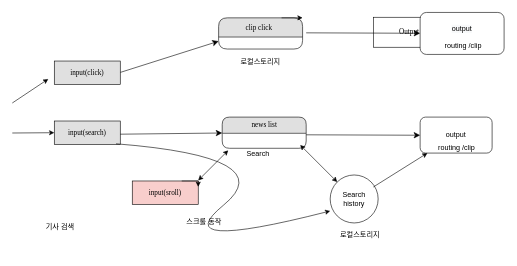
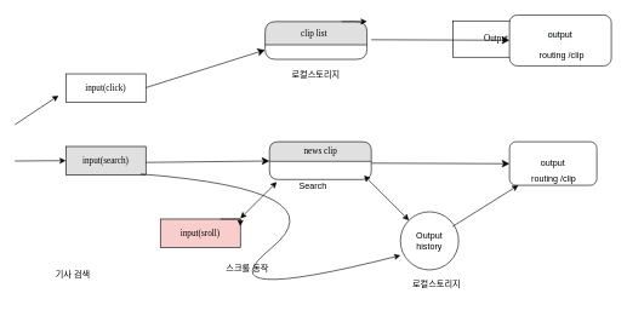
  <mxCell id="0" />
  <mxCell id="1" parent="0" />
  <mxCell id="2" value="Output" style="whiteSpace=wrap;html=1;rounded=0;shadow=0;comic=0;labelBackgroundColor=none;strokeWidth=1;fontFamily=Verdana;fontSize=12;align=center;" parent="1" vertex="1"><mxGeometry x="622" y="28" width="120" height="50" as="geometry" /></mxCell>
  <mxCell id="3" style="edgeStyle=none;html=1;labelBackgroundColor=none;startFill=0;startSize=8;endFill=1;endSize=8;fontFamily=Verdana;fontSize=12;entryX=0;entryY=0.75;entryDx=0;entryDy=0;" parent="1" target="6" edge="1"><mxGeometry relative="1" as="geometry"><mxPoint x="200" y="120.002" as="sourcePoint" /><mxPoint x="340" y="120.521" as="targetPoint" /></mxGeometry></mxCell>
- <mxCell id="4" value="input(click)" style="whiteSpace=wrap;html=1;rounded=0;shadow=0;comic=0;labelBackgroundColor=none;strokeWidth=1;fontFamily=Verdana;fontSize=12;align=center;fillColor=#e0e0e0;" parent="1" vertex="1"><mxGeometry x="90" y="101" width="110" height="39" as="geometry" /></mxCell>
+ <mxCell id="4" value="input(click)" style="whiteSpace=wrap;html=1;rounded=0;shadow=0;comic=0;labelBackgroundColor=none;strokeWidth=1;fontFamily=Verdana;fontSize=12;align=center;" parent="1" vertex="1"><mxGeometry x="90" y="101" width="110" height="39" as="geometry" /></mxCell>
  <mxCell id="5" style="edgeStyle=none;html=1;labelBackgroundColor=none;startFill=0;startSize=8;endFill=1;endSize=8;fontFamily=Verdana;fontSize=12;" parent="1" target="14" edge="1"><mxGeometry relative="1" as="geometry"><mxPoint x="510" y="54" as="sourcePoint" /><mxPoint x="610" y="61" as="targetPoint" /></mxGeometry></mxCell>
- <mxCell id="6" value="clip click&amp;nbsp;&amp;nbsp;" style="swimlane;html=1;fontStyle=0;childLayout=stackLayout;horizontal=1;startSize=32;fillColor=#e0e0e0;horizontalStack=0;resizeParent=1;resizeLast=0;collapsible=1;marginBottom=0;swimlaneFillColor=#ffffff;align=center;rounded=1;shadow=0;comic=0;labelBackgroundColor=none;strokeWidth=1;fontFamily=Verdana;fontSize=12" parent="1" vertex="1"><mxGeometry x="364" y="29" width="140" height="52" as="geometry" /></mxCell>
+ <mxCell id="6" value="clip list&amp;nbsp;&amp;nbsp;" style="swimlane;html=1;fontStyle=0;childLayout=stackLayout;horizontal=1;startSize=32;fillColor=#e0e0e0;horizontalStack=0;resizeParent=1;resizeLast=0;collapsible=1;marginBottom=0;swimlaneFillColor=#ffffff;align=center;rounded=1;shadow=0;comic=0;labelBackgroundColor=none;strokeWidth=1;fontFamily=Verdana;fontSize=12" parent="1" vertex="1"><mxGeometry x="364" y="29" width="140" height="52" as="geometry" /></mxCell>
  <mxCell id="7" style="edgeStyle=orthogonalEdgeStyle;rounded=0;orthogonalLoop=1;jettySize=auto;html=1;exitX=0.75;exitY=0;exitDx=0;exitDy=0;entryX=1;entryY=0;entryDx=0;entryDy=0;" edge="1" parent="1" source="6" target="6"><mxGeometry relative="1" as="geometry" /></mxCell>
  <mxCell id="8" value="input(search)" style="whiteSpace=wrap;html=1;rounded=0;shadow=0;comic=0;labelBackgroundColor=none;strokeWidth=1;fontFamily=Verdana;fontSize=12;align=center;fillColor=#e0e0e0;" vertex="1" parent="1"><mxGeometry x="90" y="201" width="110" height="39" as="geometry" /></mxCell>
  <mxCell id="9" value="" style="endArrow=classic;html=1;rounded=0;entryX=0;entryY=0.5;entryDx=0;entryDy=0;" edge="1" parent="1" target="8"><mxGeometry width="50" height="50" relative="1" as="geometry"><mxPoint x="20" y="221" as="sourcePoint" /><mxPoint x="50" y="281" as="targetPoint" /></mxGeometry></mxCell>
  <mxCell id="10" value="" style="endArrow=classic;html=1;rounded=0;" edge="1" parent="1"><mxGeometry width="50" height="50" relative="1" as="geometry"><mxPoint x="20" y="171" as="sourcePoint" /><mxPoint x="80" y="131" as="targetPoint" /></mxGeometry></mxCell>
  <mxCell id="11" style="edgeStyle=none;html=1;labelBackgroundColor=none;startFill=0;startSize=8;endFill=1;endSize=8;fontFamily=Verdana;fontSize=12;" edge="1" parent="1"><mxGeometry relative="1" as="geometry"><mxPoint x="200" y="223.002" as="sourcePoint" /><mxPoint x="370" y="221" as="targetPoint" /></mxGeometry></mxCell>
- <mxCell id="12" value="news list" style="swimlane;html=1;fontStyle=0;childLayout=stackLayout;horizontal=1;startSize=27;fillColor=#e0e0e0;horizontalStack=0;resizeParent=1;resizeLast=0;collapsible=1;marginBottom=0;swimlaneFillColor=#ffffff;align=center;rounded=1;shadow=0;comic=0;labelBackgroundColor=none;strokeWidth=1;fontFamily=Verdana;fontSize=12" vertex="1" parent="1"><mxGeometry x="370" y="194.5" width="140" height="52" as="geometry" /></mxCell>
+ <mxCell id="12" value="news clip" style="swimlane;html=1;fontStyle=0;childLayout=stackLayout;horizontal=1;startSize=27;fillColor=#e0e0e0;horizontalStack=0;resizeParent=1;resizeLast=0;collapsible=1;marginBottom=0;swimlaneFillColor=#ffffff;align=center;rounded=1;shadow=0;comic=0;labelBackgroundColor=none;strokeWidth=1;fontFamily=Verdana;fontSize=12" vertex="1" parent="1"><mxGeometry x="370" y="194.5" width="140" height="52" as="geometry" /></mxCell>
  <mxCell id="13" value="output" style="rounded=1;whiteSpace=wrap;html=1;" vertex="1" parent="1"><mxGeometry x="700" y="194.5" width="120" height="60" as="geometry" /></mxCell>
  <mxCell id="14" value="&#10;&lt;span style=&quot;color: rgb(0, 0, 0); font-family: Helvetica; font-size: 12px; font-style: normal; font-variant-ligatures: normal; font-variant-caps: normal; font-weight: 400; letter-spacing: normal; orphans: 2; text-align: center; text-indent: 0px; text-transform: none; widows: 2; word-spacing: 0px; -webkit-text-stroke-width: 0px; background-color: rgb(248, 249, 250); text-decoration-thickness: initial; text-decoration-style: initial; text-decoration-color: initial; float: none; display: inline !important;&quot;&gt;output&lt;/span&gt;&#10;&#10;" style="whiteSpace=wrap;html=1;rounded=1;" vertex="1" parent="1"><mxGeometry x="700" y="20" width="140" height="70" as="geometry" /></mxCell>
  <mxCell id="15" style="edgeStyle=none;html=1;labelBackgroundColor=none;startFill=0;startSize=8;endFill=1;endSize=8;fontFamily=Verdana;fontSize=12;" edge="1" parent="1"><mxGeometry relative="1" as="geometry"><mxPoint x="510" y="224" as="sourcePoint" /><mxPoint x="700" y="224.731" as="targetPoint" /></mxGeometry></mxCell>
  <mxCell id="16" value="기사 검색" style="text;html=1;strokeColor=none;fillColor=none;align=center;verticalAlign=middle;whiteSpace=wrap;rounded=0;" vertex="1" parent="1"><mxGeometry x="50" y="364.5" width="100" height="26.5" as="geometry" /></mxCell>
  <mxCell id="17" value="input(sroll)" style="whiteSpace=wrap;html=1;rounded=0;shadow=0;comic=0;labelBackgroundColor=none;strokeWidth=1;fontFamily=Verdana;fontSize=12;align=center;fillColor=#f8cecc;" vertex="1" parent="1"><mxGeometry x="220" y="301" width="110" height="39" as="geometry" /></mxCell>
  <mxCell id="18" value="스크롤 동작" style="text;html=1;strokeColor=none;fillColor=none;align=center;verticalAlign=middle;whiteSpace=wrap;rounded=0;" vertex="1" parent="1"><mxGeometry x="290" y="356" width="100" height="26.5" as="geometry" /></mxCell>
  <mxCell id="19" style="edgeStyle=orthogonalEdgeStyle;rounded=0;orthogonalLoop=1;jettySize=auto;html=1;exitX=0.75;exitY=0;exitDx=0;exitDy=0;entryX=1;entryY=0.25;entryDx=0;entryDy=0;" edge="1" parent="1" source="17" target="17"><mxGeometry relative="1" as="geometry" /></mxCell>
  <mxCell id="20" value="" style="endArrow=classic;startArrow=classic;html=1;rounded=0;" edge="1" parent="1"><mxGeometry width="50" height="50" relative="1" as="geometry"><mxPoint x="330" y="300" as="sourcePoint" /><mxPoint x="380" y="250" as="targetPoint" /></mxGeometry></mxCell>
  <mxCell id="21" value="" style="ellipse;whiteSpace=wrap;html=1;aspect=fixed;rounded=1;" vertex="1" parent="1"><mxGeometry x="550" y="291" width="80" height="80" as="geometry" /></mxCell>
  <mxCell id="22" value="" style="endArrow=classic;html=1;rounded=0;" edge="1" parent="1" target="13"><mxGeometry width="50" height="50" relative="1" as="geometry"><mxPoint x="622" y="311" as="sourcePoint" /><mxPoint x="672" y="261" as="targetPoint" /></mxGeometry></mxCell>
- <mxCell id="23" value="Search history" style="text;html=1;strokeColor=none;fillColor=none;align=center;verticalAlign=middle;whiteSpace=wrap;rounded=0;" vertex="1" parent="1"><mxGeometry x="560" y="316" width="60" height="30" as="geometry" /></mxCell>
+ <mxCell id="23" value="Output history" style="text;html=1;strokeColor=none;fillColor=none;align=center;verticalAlign=middle;whiteSpace=wrap;rounded=0;" vertex="1" parent="1"><mxGeometry x="560" y="316" width="60" height="30" as="geometry" /></mxCell>
  <mxCell id="24" value="" style="endArrow=classic;startArrow=classic;html=1;rounded=0;" edge="1" parent="1" target="21"><mxGeometry width="50" height="50" relative="1" as="geometry"><mxPoint x="500" y="241" as="sourcePoint" /><mxPoint x="540" y="254.5" as="targetPoint" /></mxGeometry></mxCell>
  <mxCell id="25" value="" style="curved=1;endArrow=classic;html=1;rounded=0;entryX=0;entryY=0.75;entryDx=0;entryDy=0;entryPerimeter=0;exitX=0.936;exitY=0.974;exitDx=0;exitDy=0;exitPerimeter=0;" edge="1" parent="1" source="8" target="21"><mxGeometry width="50" height="50" relative="1" as="geometry"><mxPoint x="275" y="471" as="sourcePoint" /><mxPoint x="325" y="421" as="targetPoint" /><Array as="points"><mxPoint x="470" y="261" /><mxPoint x="275" y="421" /></Array></mxGeometry></mxCell>
  <mxCell id="26" value="로컬스토리지" style="text;html=1;strokeColor=none;fillColor=none;align=center;verticalAlign=middle;whiteSpace=wrap;rounded=0;" vertex="1" parent="1"><mxGeometry x="550" y="377.5" width="100" height="26.5" as="geometry" /></mxCell>
  <mxCell id="27" value="Search" style="text;html=1;strokeColor=none;fillColor=none;align=center;verticalAlign=middle;whiteSpace=wrap;rounded=0;" vertex="1" parent="1"><mxGeometry x="400" y="241" width="60" height="30" as="geometry" /></mxCell>
  <mxCell id="28" value="routing /clip" style="text;html=1;strokeColor=none;fillColor=none;align=center;verticalAlign=middle;whiteSpace=wrap;rounded=0;" vertex="1" parent="1"><mxGeometry x="732" y="60" width="80" height="30" as="geometry" /></mxCell>
  <mxCell id="29" value="routing /clip" style="text;html=1;strokeColor=none;fillColor=none;align=center;verticalAlign=middle;whiteSpace=wrap;rounded=0;" vertex="1" parent="1"><mxGeometry x="721" y="231" width="80" height="30" as="geometry" /></mxCell>
  <mxCell id="30" value="로컬스토리지" style="text;html=1;strokeColor=none;fillColor=none;align=center;verticalAlign=middle;whiteSpace=wrap;rounded=0;" vertex="1" parent="1"><mxGeometry x="384" y="90" width="100" height="26.5" as="geometry" /></mxCell>
